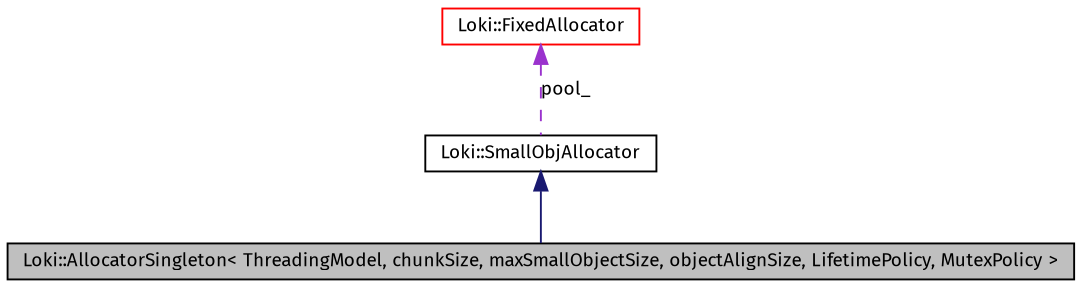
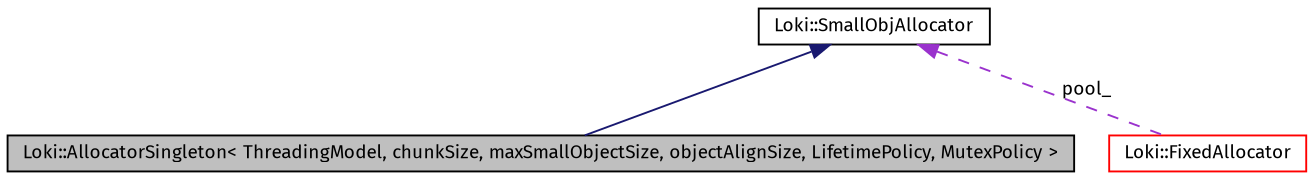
  digraph {
    fontname="Fira Sans"
    node [color=black fontname="Fira Sans" fontsize=10 shape=record]
    edge [dir=back fontname="Fira Sans" fontsize=10 labelfontname="FreeSans.ttf" labelfontsize=10]
    n1 [fillcolor=grey75 fontcolor=black height=0.2 label="Loki::AllocatorSingleton\< ThreadingModel, chunkSize, maxSmallObjectSize, objectAlignSize, LifetimePolicy, MutexPolicy \>" style=filled width=0.4]
    n2 [height=0.2 label="Loki::SmallObjAllocator" width=0.4]
    n3 [color=red height=0.2 label="Loki::FixedAllocator" width=0.4]
    n2 -> n1 [color=midnightblue style=solid]
-   n3 -> n2 [color=darkorchid3 label=pool_ style=dashed]
+   n2 -> n3 [color=darkorchid3 label=pool_ style=dashed]
  }
